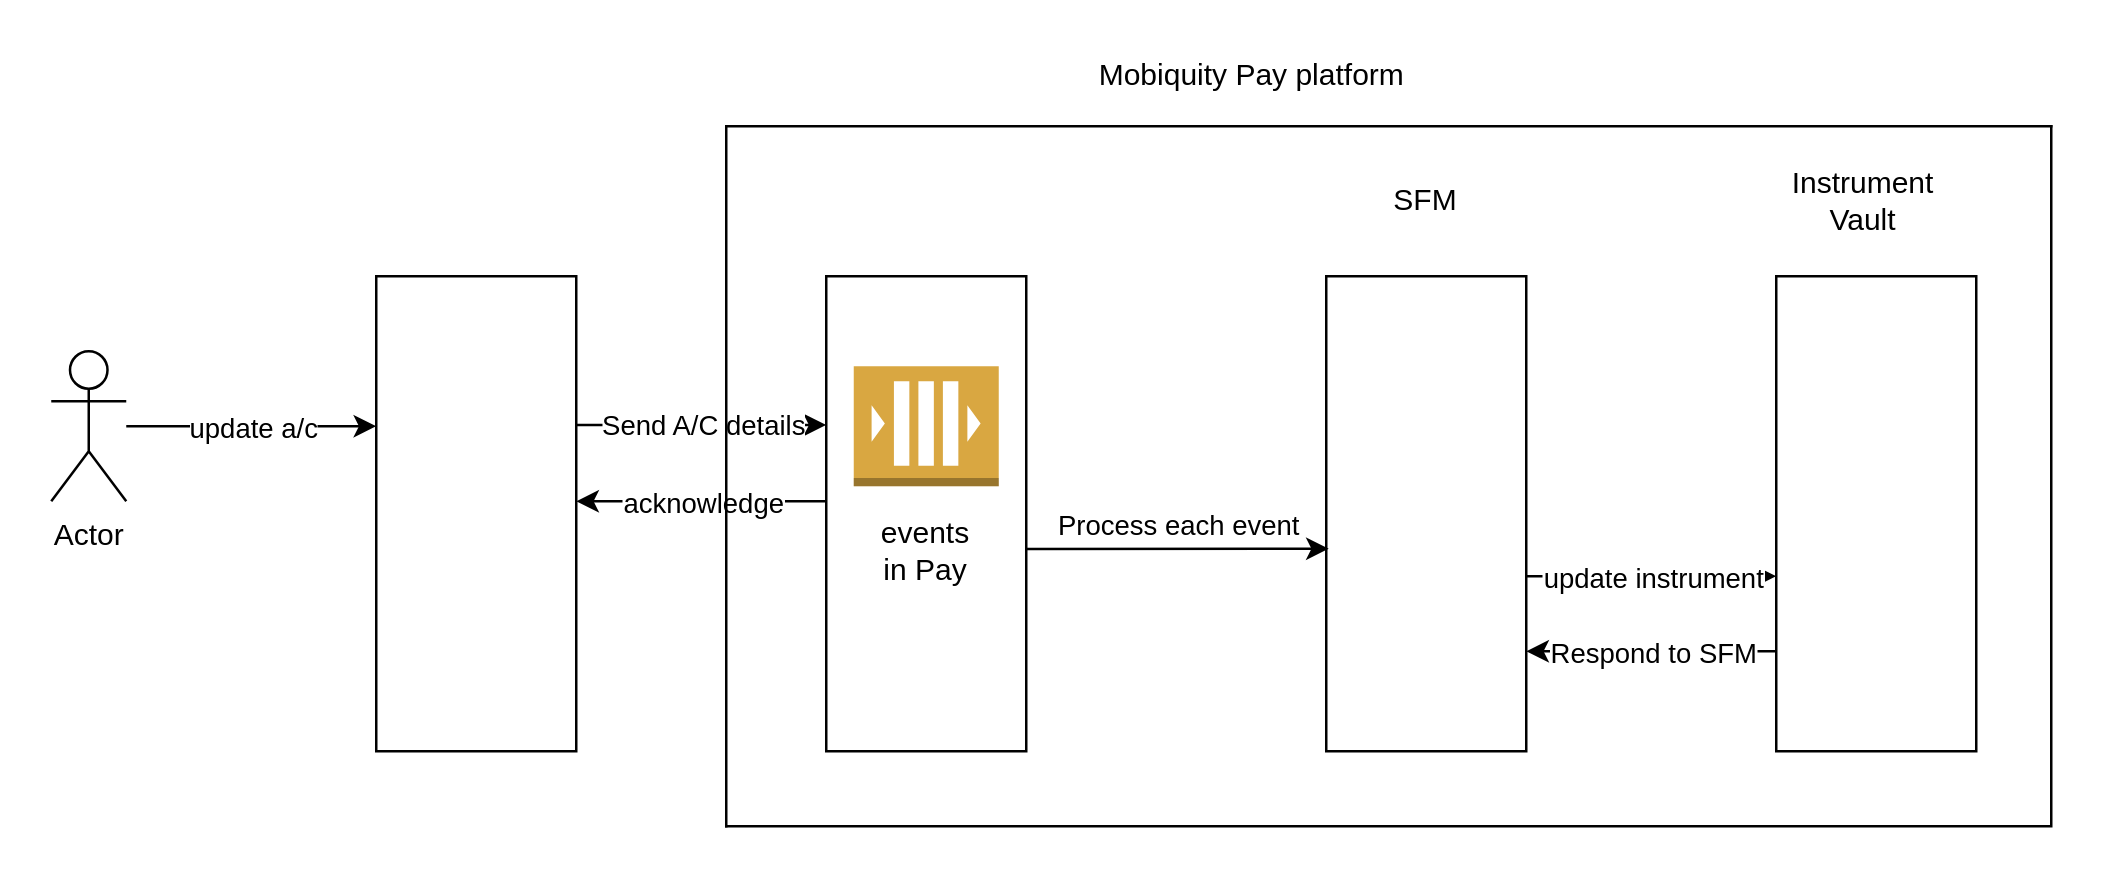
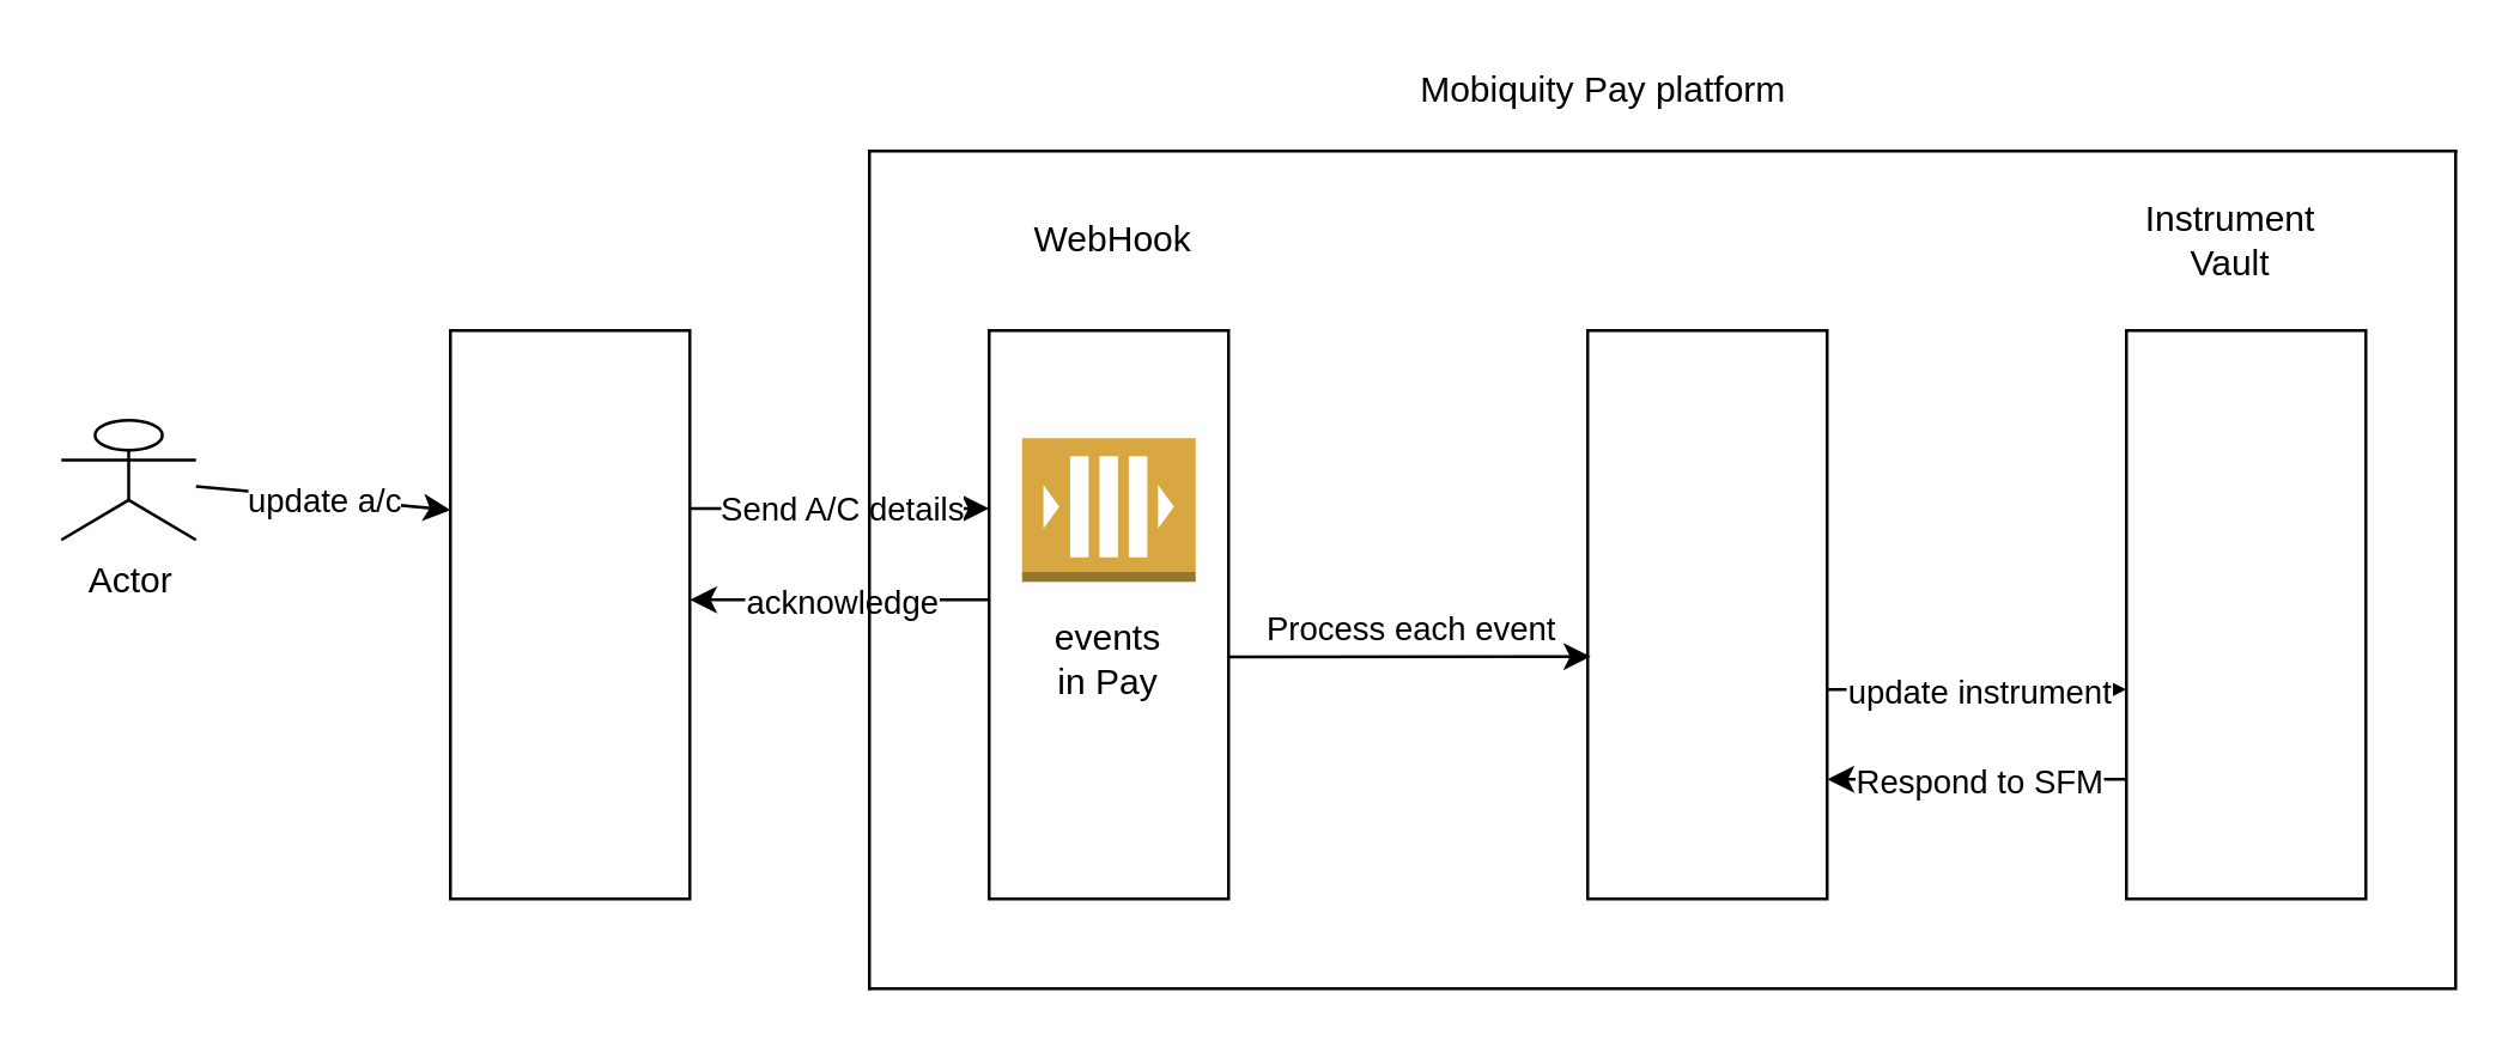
  <mxCell id="0" />
  <mxCell id="1" parent="0" />
  <mxCell id="2" value="" style="rounded=0;whiteSpace=wrap;html=1;" vertex="1" parent="1"><mxGeometry x="150" y="110" width="80" height="190" as="geometry" /></mxCell>
  <mxCell id="3" value="" style="rounded=0;whiteSpace=wrap;html=1;" vertex="1" parent="1"><mxGeometry x="530" y="110" width="80" height="190" as="geometry" /></mxCell>
  <mxCell id="4" value="" style="rounded=0;whiteSpace=wrap;html=1;" vertex="1" parent="1"><mxGeometry x="330" y="110" width="80" height="190" as="geometry" /></mxCell>
- <mxCell id="6" value="SFM" style="text;html=1;strokeColor=none;fillColor=none;align=center;verticalAlign=middle;whiteSpace=wrap;rounded=0;" vertex="1" parent="1"><mxGeometry x="550" y="70" width="40" height="20" as="geometry" /></mxCell>
- <mxCell id="7" value="Actor" style="shape=umlActor;verticalLabelPosition=bottom;verticalAlign=top;html=1;outlineConnect=0;" vertex="1" parent="1"><mxGeometry x="20" y="140" width="30" height="60" as="geometry" /></mxCell>
+ <mxCell id="5" value="&amp;nbsp;WebHook" style="text;html=1;strokeColor=none;fillColor=none;align=center;verticalAlign=middle;whiteSpace=wrap;rounded=0;" vertex="1" parent="1"><mxGeometry x="350" y="70" width="40" height="20" as="geometry" /></mxCell>
+ <mxCell id="7" value="Actor" style="shape=umlActor;verticalLabelPosition=bottom;verticalAlign=top;html=1;outlineConnect=0;" vertex="1" parent="1"><mxGeometry x="20" y="140" width="45" height="40" as="geometry" /></mxCell>
  <mxCell id="8" value="" style="endArrow=classic;html=1;" edge="1" parent="1" source="7"><mxGeometry relative="1" as="geometry"><mxPoint x="50" y="170" as="sourcePoint" /><mxPoint x="150" y="170" as="targetPoint" /></mxGeometry></mxCell>
  <mxCell id="9" value="update a/c" style="edgeLabel;resizable=0;html=1;align=center;verticalAlign=middle;" connectable="0" vertex="1" parent="8"><mxGeometry relative="1" as="geometry" /></mxCell>
  <mxCell id="10" value="" style="endArrow=classic;html=1;" edge="1" parent="1"><mxGeometry relative="1" as="geometry"><mxPoint x="230" y="169.5" as="sourcePoint" /><mxPoint x="330" y="169.5" as="targetPoint" /></mxGeometry></mxCell>
  <mxCell id="11" value="Send A/C details" style="edgeLabel;resizable=0;html=1;align=center;verticalAlign=middle;" connectable="0" vertex="1" parent="10"><mxGeometry relative="1" as="geometry" /></mxCell>
  <mxCell id="12" value="" style="rounded=0;whiteSpace=wrap;html=1;" vertex="1" parent="1"><mxGeometry x="710" y="110" width="80" height="190" as="geometry" /></mxCell>
  <mxCell id="13" value="Instrument Vault" style="text;html=1;strokeColor=none;fillColor=none;align=center;verticalAlign=middle;whiteSpace=wrap;rounded=0;" vertex="1" parent="1"><mxGeometry x="725" y="70" width="40" height="20" as="geometry" /></mxCell>
  <mxCell id="14" value="" style="outlineConnect=0;dashed=0;verticalLabelPosition=bottom;verticalAlign=top;align=center;html=1;shape=mxgraph.aws3.queue;fillColor=#D9A741;gradientColor=none;" vertex="1" parent="1"><mxGeometry x="341" y="146" width="58" height="48" as="geometry" /></mxCell>
  <mxCell id="15" value="events in Pay" style="text;html=1;strokeColor=none;fillColor=none;align=center;verticalAlign=middle;whiteSpace=wrap;rounded=0;" vertex="1" parent="1"><mxGeometry x="350" y="210" width="40" height="20" as="geometry" /></mxCell>
  <mxCell id="16" value="" style="endArrow=classic;html=1;exitX=1;exitY=0.574;exitDx=0;exitDy=0;exitPerimeter=0;" edge="1" parent="1" source="4"><mxGeometry relative="1" as="geometry"><mxPoint x="410" y="170" as="sourcePoint" /><mxPoint x="531" y="219" as="targetPoint" /><Array as="points" /></mxGeometry></mxCell>
  <mxCell id="17" value="Process each event" style="edgeLabel;resizable=0;html=1;align=center;verticalAlign=middle;" connectable="0" vertex="1" parent="16"><mxGeometry relative="1" as="geometry"><mxPoint y="-9.03" as="offset" /></mxGeometry></mxCell>
  <mxCell id="18" value="" style="endArrow=classic;html=1;" edge="1" parent="1"><mxGeometry relative="1" as="geometry"><mxPoint x="330" y="200" as="sourcePoint" /><mxPoint x="230" y="200" as="targetPoint" /></mxGeometry></mxCell>
  <mxCell id="19" value="acknowledge" style="edgeLabel;resizable=0;html=1;align=center;verticalAlign=middle;" connectable="0" vertex="1" parent="18"><mxGeometry relative="1" as="geometry" /></mxCell>
  <mxCell id="20" value="" style="endArrow=classic;html=1;" edge="1" parent="1"><mxGeometry relative="1" as="geometry"><mxPoint x="610" y="230" as="sourcePoint" /><mxPoint x="710" y="230" as="targetPoint" /></mxGeometry></mxCell>
  <mxCell id="21" value="update instrument" style="edgeLabel;resizable=0;html=1;align=center;verticalAlign=middle;" connectable="0" vertex="1" parent="20"><mxGeometry relative="1" as="geometry" /></mxCell>
  <mxCell id="22" value="" style="endArrow=classic;html=1;" edge="1" parent="1"><mxGeometry relative="1" as="geometry"><mxPoint x="710" y="260" as="sourcePoint" /><mxPoint x="610" y="260" as="targetPoint" /></mxGeometry></mxCell>
  <mxCell id="23" value="Respond to SFM" style="edgeLabel;resizable=0;html=1;align=center;verticalAlign=middle;" connectable="0" vertex="1" parent="22"><mxGeometry relative="1" as="geometry" /></mxCell>
  <mxCell id="24" value="" style="shape=partialRectangle;whiteSpace=wrap;html=1;top=0;left=0;fillColor=none;" vertex="1" parent="1"><mxGeometry x="290" y="50" width="530" height="280" as="geometry" /></mxCell>
  <mxCell id="25" value="" style="shape=partialRectangle;whiteSpace=wrap;html=1;bottom=0;right=0;fillColor=none;" vertex="1" parent="1"><mxGeometry x="290" y="50" width="530" height="280" as="geometry" /></mxCell>
- <mxCell id="26" value="Mobiquity Pay platform" style="text;html=1;strokeColor=none;fillColor=none;align=center;verticalAlign=middle;whiteSpace=wrap;rounded=0;" vertex="1" parent="1"><mxGeometry x="426" y="20" width="149" height="20" as="geometry" /></mxCell>
+ <mxCell id="26" value="Mobiquity Pay platform" style="text;html=1;strokeColor=none;fillColor=none;align=center;verticalAlign=middle;whiteSpace=wrap;rounded=0;" vertex="1" parent="1"><mxGeometry x="461" y="20" width="149" height="20" as="geometry" /></mxCell>
